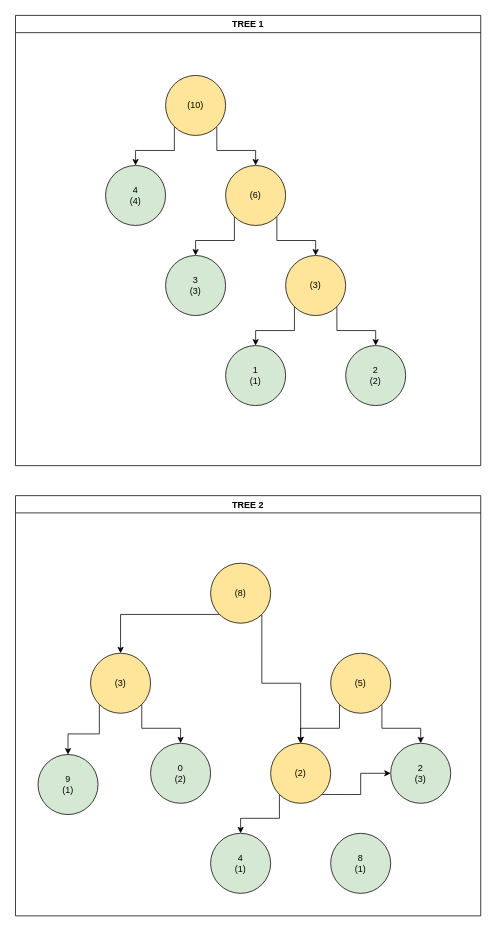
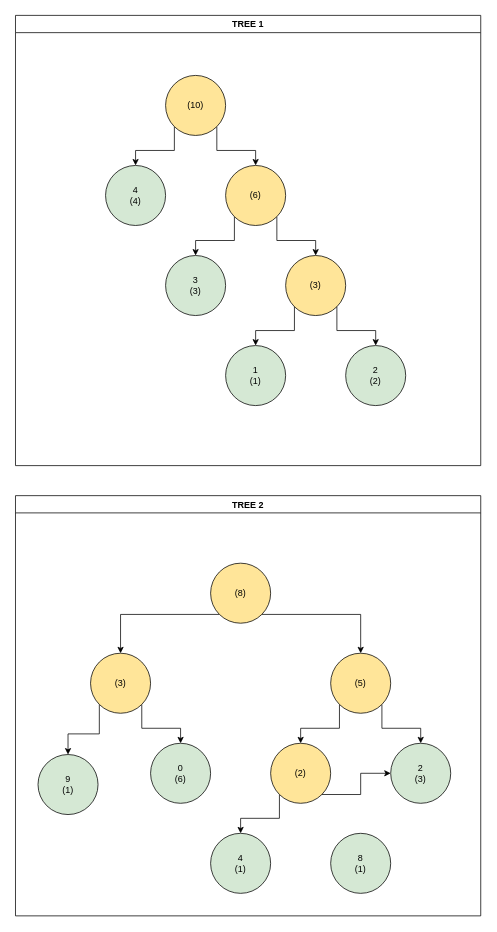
  <mxCell id="0" />
  <mxCell id="1" parent="0" />
  <mxCell id="2" value="TREE 1" style="swimlane;" vertex="1" parent="1"><mxGeometry x="20" y="20" width="620" height="600" as="geometry"><mxRectangle x="20" y="-1080" width="140" height="23" as="alternateBounds" /></mxGeometry></mxCell>
  <mxCell id="3" value="" style="group" vertex="1" connectable="0" parent="2"><mxGeometry x="120" y="80" width="400" height="440" as="geometry" /></mxCell>
  <mxCell id="4" value="(3)" style="ellipse;whiteSpace=wrap;html=1;aspect=fixed;fillColor=#FFE599;" vertex="1" parent="3"><mxGeometry x="240" y="240" width="80" height="80" as="geometry" /></mxCell>
  <mxCell id="5" value="&lt;div&gt;1&lt;/div&gt;&lt;div&gt;(1)&lt;br&gt;&lt;/div&gt;" style="ellipse;whiteSpace=wrap;html=1;aspect=fixed;fillColor=#D5E8D4;" vertex="1" parent="3"><mxGeometry x="160" y="360" width="80" height="80" as="geometry" /></mxCell>
  <mxCell id="6" style="edgeStyle=orthogonalEdgeStyle;rounded=0;orthogonalLoop=1;jettySize=auto;html=1;exitX=0;exitY=1;exitDx=0;exitDy=0;" edge="1" parent="3" source="4" target="5"><mxGeometry relative="1" as="geometry" /></mxCell>
  <mxCell id="7" value="&lt;div&gt;2&lt;/div&gt;&lt;div&gt;(2)&lt;br&gt;&lt;/div&gt;" style="ellipse;whiteSpace=wrap;html=1;aspect=fixed;fillColor=#D5E8D4;" vertex="1" parent="3"><mxGeometry x="320" y="360" width="80" height="80" as="geometry" /></mxCell>
  <mxCell id="8" style="edgeStyle=orthogonalEdgeStyle;rounded=0;orthogonalLoop=1;jettySize=auto;html=1;exitX=1;exitY=1;exitDx=0;exitDy=0;" edge="1" parent="3" source="4" target="7"><mxGeometry relative="1" as="geometry" /></mxCell>
  <mxCell id="9" value="3&lt;br&gt;&lt;div&gt;(3)&lt;/div&gt;" style="ellipse;whiteSpace=wrap;html=1;aspect=fixed;fillColor=#D5E8D4;" vertex="1" parent="3"><mxGeometry x="80" y="240" width="80" height="80" as="geometry" /></mxCell>
  <mxCell id="10" style="edgeStyle=orthogonalEdgeStyle;rounded=0;orthogonalLoop=1;jettySize=auto;html=1;exitX=0;exitY=1;exitDx=0;exitDy=0;" edge="1" parent="3" source="12" target="9"><mxGeometry relative="1" as="geometry" /></mxCell>
  <mxCell id="11" style="edgeStyle=orthogonalEdgeStyle;rounded=0;orthogonalLoop=1;jettySize=auto;html=1;exitX=1;exitY=1;exitDx=0;exitDy=0;" edge="1" parent="3" source="12" target="4"><mxGeometry relative="1" as="geometry" /></mxCell>
  <mxCell id="12" value="(6)" style="ellipse;whiteSpace=wrap;html=1;aspect=fixed;fillColor=#FFE599;" vertex="1" parent="3"><mxGeometry x="160" y="120" width="80" height="80" as="geometry" /></mxCell>
  <mxCell id="13" value="4&lt;br&gt;&lt;div&gt;(4)&lt;/div&gt;" style="ellipse;whiteSpace=wrap;html=1;aspect=fixed;fillColor=#D5E8D4;" vertex="1" parent="3"><mxGeometry y="120" width="80" height="80" as="geometry" /></mxCell>
  <mxCell id="14" style="edgeStyle=orthogonalEdgeStyle;rounded=0;orthogonalLoop=1;jettySize=auto;html=1;exitX=0;exitY=1;exitDx=0;exitDy=0;" edge="1" parent="3" source="16" target="13"><mxGeometry relative="1" as="geometry" /></mxCell>
  <mxCell id="15" style="edgeStyle=orthogonalEdgeStyle;rounded=0;orthogonalLoop=1;jettySize=auto;html=1;exitX=1;exitY=1;exitDx=0;exitDy=0;" edge="1" parent="3" source="16" target="12"><mxGeometry relative="1" as="geometry" /></mxCell>
  <mxCell id="16" value="&lt;div&gt;(10)&lt;/div&gt;" style="ellipse;whiteSpace=wrap;html=1;aspect=fixed;fillColor=#FFE599;" vertex="1" parent="3"><mxGeometry x="80" width="80" height="80" as="geometry" /></mxCell>
  <mxCell id="17" value="TREE 2" style="swimlane;" vertex="1" parent="1"><mxGeometry x="20" y="660" width="620" height="560" as="geometry"><mxRectangle x="20" y="-440" width="70" height="23" as="alternateBounds" /></mxGeometry></mxCell>
  <mxCell id="18" value="" style="group" vertex="1" connectable="0" parent="17"><mxGeometry x="20" y="90" width="560" height="440" as="geometry" /></mxCell>
  <mxCell id="19" value="&lt;div&gt;4&lt;/div&gt;&lt;div&gt;(1)&lt;br&gt;&lt;/div&gt;" style="ellipse;whiteSpace=wrap;html=1;aspect=fixed;fillColor=#D5E8D4;" vertex="1" parent="18"><mxGeometry x="240" y="360" width="80" height="80" as="geometry" /></mxCell>
  <mxCell id="20" value="&lt;div&gt;8&lt;/div&gt;&lt;div&gt;(1)&lt;br&gt;&lt;/div&gt;" style="ellipse;whiteSpace=wrap;html=1;aspect=fixed;fillColor=#D5E8D4;" vertex="1" parent="18"><mxGeometry x="400" y="360" width="80" height="80" as="geometry" /></mxCell>
  <mxCell id="21" style="edgeStyle=orthogonalEdgeStyle;rounded=0;orthogonalLoop=1;jettySize=auto;html=1;exitX=0;exitY=1;exitDx=0;exitDy=0;entryX=0.5;entryY=0;entryDx=0;entryDy=0;" edge="1" parent="18" source="23" target="19"><mxGeometry relative="1" as="geometry" /></mxCell>
  <mxCell id="22" style="edgeStyle=orthogonalEdgeStyle;rounded=0;orthogonalLoop=1;jettySize=auto;html=1;exitX=1;exitY=1;exitDx=0;exitDy=0;" edge="1" parent="18" source="23" target="29"><mxGeometry relative="1" as="geometry" /></mxCell>
  <mxCell id="23" value="&lt;div&gt;(2)&lt;br&gt;&lt;/div&gt;" style="ellipse;whiteSpace=wrap;html=1;aspect=fixed;fillColor=#FFE599;" vertex="1" parent="18"><mxGeometry x="320" y="240" width="80" height="80" as="geometry" /></mxCell>
  <mxCell id="24" value="&lt;div&gt;9&lt;br&gt;&lt;/div&gt;&lt;div&gt;(1)&lt;br&gt;&lt;/div&gt;" style="ellipse;whiteSpace=wrap;html=1;aspect=fixed;fillColor=#D5E8D4;" vertex="1" parent="18"><mxGeometry x="10" y="255" width="80" height="80" as="geometry" /></mxCell>
- <mxCell id="25" value="&lt;div&gt;0&lt;br&gt;&lt;/div&gt;&lt;div&gt;(2)&lt;br&gt;&lt;/div&gt;" style="ellipse;whiteSpace=wrap;html=1;aspect=fixed;fillColor=#D5E8D4;" vertex="1" parent="18"><mxGeometry x="160" y="240" width="80" height="80" as="geometry" /></mxCell>
+ <mxCell id="25" value="&lt;div&gt;0&lt;br&gt;&lt;/div&gt;&lt;div&gt;(6)&lt;br&gt;&lt;/div&gt;" style="ellipse;whiteSpace=wrap;html=1;aspect=fixed;fillColor=#D5E8D4;" vertex="1" parent="18"><mxGeometry x="160" y="240" width="80" height="80" as="geometry" /></mxCell>
  <mxCell id="26" style="edgeStyle=orthogonalEdgeStyle;rounded=0;orthogonalLoop=1;jettySize=auto;html=1;exitX=0;exitY=1;exitDx=0;exitDy=0;entryX=0.5;entryY=0;entryDx=0;entryDy=0;" edge="1" parent="18" source="28" target="24"><mxGeometry relative="1" as="geometry" /></mxCell>
  <mxCell id="27" style="edgeStyle=orthogonalEdgeStyle;rounded=0;orthogonalLoop=1;jettySize=auto;html=1;exitX=1;exitY=1;exitDx=0;exitDy=0;" edge="1" parent="18" source="28" target="25"><mxGeometry relative="1" as="geometry" /></mxCell>
  <mxCell id="28" value="&lt;div&gt;(3)&lt;br&gt;&lt;/div&gt;" style="ellipse;whiteSpace=wrap;html=1;aspect=fixed;fillColor=#FFE599;" vertex="1" parent="18"><mxGeometry x="80" y="120" width="80" height="80" as="geometry" /></mxCell>
  <mxCell id="29" value="&lt;div&gt;2&lt;br&gt;&lt;/div&gt;&lt;div&gt;(3)&lt;br&gt;&lt;/div&gt;" style="ellipse;whiteSpace=wrap;html=1;aspect=fixed;fillColor=#D5E8D4;" vertex="1" parent="18"><mxGeometry x="480" y="240" width="80" height="80" as="geometry" /></mxCell>
  <mxCell id="30" style="edgeStyle=orthogonalEdgeStyle;rounded=0;orthogonalLoop=1;jettySize=auto;html=1;exitX=0;exitY=1;exitDx=0;exitDy=0;entryX=0.5;entryY=0;entryDx=0;entryDy=0;" edge="1" parent="18" source="32" target="23"><mxGeometry relative="1" as="geometry" /></mxCell>
  <mxCell id="31" style="edgeStyle=orthogonalEdgeStyle;rounded=0;orthogonalLoop=1;jettySize=auto;html=1;exitX=1;exitY=1;exitDx=0;exitDy=0;" edge="1" parent="18" source="32" target="29"><mxGeometry relative="1" as="geometry" /></mxCell>
  <mxCell id="32" value="&lt;div&gt;(5)&lt;br&gt;&lt;/div&gt;" style="ellipse;whiteSpace=wrap;html=1;aspect=fixed;fillColor=#FFE599;" vertex="1" parent="18"><mxGeometry x="400" y="120" width="80" height="80" as="geometry" /></mxCell>
  <mxCell id="33" style="edgeStyle=orthogonalEdgeStyle;rounded=0;orthogonalLoop=1;jettySize=auto;html=1;exitX=0;exitY=1;exitDx=0;exitDy=0;" edge="1" parent="18" source="35" target="28"><mxGeometry relative="1" as="geometry" /></mxCell>
- <mxCell id="34" style="edgeStyle=orthogonalEdgeStyle;rounded=0;orthogonalLoop=1;jettySize=auto;html=1;exitX=1;exitY=1;exitDx=0;exitDy=0;" edge="1" parent="18" source="35" target="23"><mxGeometry relative="1" as="geometry" /></mxCell>
+ <mxCell id="34" style="edgeStyle=orthogonalEdgeStyle;rounded=0;orthogonalLoop=1;jettySize=auto;html=1;exitX=1;exitY=1;exitDx=0;exitDy=0;" edge="1" parent="18" source="35" target="32"><mxGeometry relative="1" as="geometry" /></mxCell>
  <mxCell id="35" value="&lt;div&gt;(8)&lt;br&gt;&lt;/div&gt;" style="ellipse;whiteSpace=wrap;html=1;aspect=fixed;fillColor=#FFE599;" vertex="1" parent="18"><mxGeometry x="240" width="80" height="80" as="geometry" /></mxCell>
